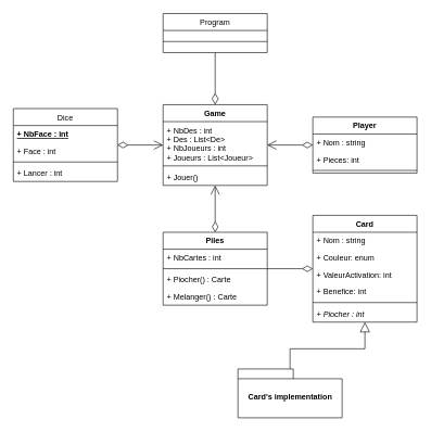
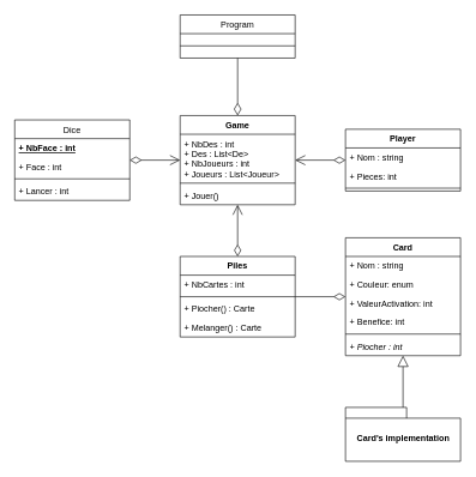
  <mxCell id="0" />
  <mxCell id="1" parent="0" />
  <mxCell id="2" value="Game" style="swimlane;fontStyle=1;align=center;verticalAlign=top;childLayout=stackLayout;horizontal=1;startSize=26;horizontalStack=0;resizeParent=1;resizeParentMax=0;resizeLast=0;collapsible=1;marginBottom=0;" parent="1" vertex="1"><mxGeometry x="250" y="160" width="160" height="124" as="geometry" /></mxCell>
  <mxCell id="3" value="+ NbDes : int&#10;+ Des : List&lt;De&gt;&#10;+ NbJoueurs : int&#10;+ Joueurs : List&lt;Joueur&gt;&#10;" style="text;strokeColor=none;fillColor=none;align=left;verticalAlign=top;spacingLeft=4;spacingRight=4;overflow=hidden;rotatable=0;points=[[0,0.5],[1,0.5]];portConstraint=eastwest;" parent="2" vertex="1"><mxGeometry y="26" width="160" height="64" as="geometry" /></mxCell>
  <mxCell id="4" value="" style="line;strokeWidth=1;fillColor=none;align=left;verticalAlign=middle;spacingTop=-1;spacingLeft=3;spacingRight=3;rotatable=0;labelPosition=right;points=[];portConstraint=eastwest;" parent="2" vertex="1"><mxGeometry y="90" width="160" height="8" as="geometry" /></mxCell>
  <mxCell id="5" value="+ Jouer()" style="text;strokeColor=none;fillColor=none;align=left;verticalAlign=top;spacingLeft=4;spacingRight=4;overflow=hidden;rotatable=0;points=[[0,0.5],[1,0.5]];portConstraint=eastwest;" parent="2" vertex="1"><mxGeometry y="98" width="160" height="26" as="geometry" /></mxCell>
  <mxCell id="6" value="1" style="endArrow=open;html=1;endSize=12;startArrow=diamondThin;startSize=14;startFill=0;edgeStyle=orthogonalEdgeStyle;align=left;verticalAlign=bottom;noLabel=1;fontColor=none;" parent="1" source="26" target="2" edge="1"><mxGeometry x="-1" y="3" relative="1" as="geometry"><mxPoint x="170" y="369" as="sourcePoint" /><mxPoint x="200" y="170" as="targetPoint" /></mxGeometry></mxCell>
  <mxCell id="7" value="1" style="endArrow=open;html=1;endSize=12;startArrow=diamondThin;startSize=14;startFill=0;edgeStyle=orthogonalEdgeStyle;align=left;verticalAlign=bottom;noLabel=1;fontColor=none;" parent="1" source="16" edge="1" target="2"><mxGeometry x="-1" y="3" relative="1" as="geometry"><mxPoint x="370" y="458" as="sourcePoint" /><mxPoint x="260" y="520" as="targetPoint" /></mxGeometry></mxCell>
  <mxCell id="8" value="Card" style="swimlane;fontStyle=1;align=center;verticalAlign=top;childLayout=stackLayout;horizontal=1;startSize=26;horizontalStack=0;resizeParent=1;resizeParentMax=0;resizeLast=0;collapsible=1;marginBottom=0;fontColor=none;" parent="1" vertex="1"><mxGeometry x="480" y="330" width="160" height="164" as="geometry" /></mxCell>
  <mxCell id="9" value="+ Nom : string" style="text;align=left;verticalAlign=top;spacingLeft=4;spacingRight=4;overflow=hidden;rotatable=0;points=[[0,0.5],[1,0.5]];portConstraint=eastwest;" vertex="1" parent="8"><mxGeometry y="26" width="160" height="26" as="geometry" /></mxCell>
  <mxCell id="10" value="+ Couleur: enum" style="text;align=left;verticalAlign=top;spacingLeft=4;spacingRight=4;overflow=hidden;rotatable=0;points=[[0,0.5],[1,0.5]];portConstraint=eastwest;" vertex="1" parent="8"><mxGeometry y="52" width="160" height="26" as="geometry" /></mxCell>
  <mxCell id="11" value="+ ValeurActivation: int" style="text;align=left;verticalAlign=top;spacingLeft=4;spacingRight=4;overflow=hidden;rotatable=0;points=[[0,0.5],[1,0.5]];portConstraint=eastwest;" vertex="1" parent="8"><mxGeometry y="78" width="160" height="26" as="geometry" /></mxCell>
  <mxCell id="12" value="+ Benefice: int" style="text;align=left;verticalAlign=top;spacingLeft=4;spacingRight=4;overflow=hidden;rotatable=0;points=[[0,0.5],[1,0.5]];portConstraint=eastwest;" vertex="1" parent="8"><mxGeometry y="104" width="160" height="26" as="geometry" /></mxCell>
  <mxCell id="13" value="" style="line;strokeWidth=1;fillColor=none;align=left;verticalAlign=middle;spacingTop=-1;spacingLeft=3;spacingRight=3;rotatable=0;labelPosition=right;points=[];portConstraint=eastwest;" parent="8" vertex="1"><mxGeometry y="130" width="160" height="8" as="geometry" /></mxCell>
  <mxCell id="14" value="+ Piocher : int" style="text;align=left;verticalAlign=top;spacingLeft=4;spacingRight=4;overflow=hidden;rotatable=0;points=[[0,0.5],[1,0.5]];portConstraint=eastwest;fontStyle=2" vertex="1" parent="8"><mxGeometry y="138" width="160" height="26" as="geometry" /></mxCell>
  <mxCell id="15" value="1" style="endArrow=none;html=1;endSize=12;startArrow=diamondThin;startSize=14;startFill=0;edgeStyle=orthogonalEdgeStyle;align=left;verticalAlign=bottom;noLabel=1;fontColor=none;endFill=0;" parent="1" source="8" target="31" edge="1"><mxGeometry x="-1" y="3" relative="1" as="geometry"><mxPoint x="500" y="480" as="sourcePoint" /><mxPoint x="410" y="539" as="targetPoint" /></mxGeometry></mxCell>
  <mxCell id="16" value="Player" style="swimlane;fontStyle=1;align=center;verticalAlign=top;childLayout=stackLayout;horizontal=1;startSize=26;horizontalStack=0;resizeParent=1;resizeParentMax=0;resizeLast=0;collapsible=1;marginBottom=0;fontColor=none;" parent="1" vertex="1"><mxGeometry x="480" y="179" width="160" height="86" as="geometry" /></mxCell>
  <mxCell id="17" value="+ Nom : string" style="text;align=left;verticalAlign=top;spacingLeft=4;spacingRight=4;overflow=hidden;rotatable=0;points=[[0,0.5],[1,0.5]];portConstraint=eastwest;" vertex="1" parent="16"><mxGeometry y="26" width="160" height="26" as="geometry" /></mxCell>
  <mxCell id="18" value="+ Pieces: int" style="text;align=left;verticalAlign=top;spacingLeft=4;spacingRight=4;overflow=hidden;rotatable=0;points=[[0,0.5],[1,0.5]];portConstraint=eastwest;" vertex="1" parent="16"><mxGeometry y="52" width="160" height="26" as="geometry" /></mxCell>
  <mxCell id="19" value="" style="line;strokeWidth=1;fillColor=none;align=left;verticalAlign=middle;spacingTop=-1;spacingLeft=3;spacingRight=3;rotatable=0;labelPosition=right;points=[];portConstraint=eastwest;" parent="16" vertex="1"><mxGeometry y="78" width="160" height="8" as="geometry" /></mxCell>
  <mxCell id="20" style="edgeStyle=orthogonalEdgeStyle;rounded=0;orthogonalLoop=1;jettySize=auto;html=1;endArrow=diamondThin;endFill=0;endSize=15;" edge="1" parent="1" source="22" target="2"><mxGeometry relative="1" as="geometry" /></mxCell>
  <mxCell id="21" value="1" style="endArrow=open;html=1;endSize=12;startArrow=diamondThin;startSize=14;startFill=0;edgeStyle=orthogonalEdgeStyle;align=left;verticalAlign=bottom;noLabel=1;fontColor=none;" parent="1" source="31" target="2" edge="1"><mxGeometry x="-1" y="3" relative="1" as="geometry"><mxPoint x="330" y="494" as="sourcePoint" /><mxPoint x="480" y="660" as="targetPoint" /></mxGeometry></mxCell>
  <mxCell id="22" value="Program" style="swimlane;fontStyle=0;align=center;verticalAlign=top;childLayout=stackLayout;horizontal=1;startSize=26;horizontalStack=0;resizeParent=1;resizeLast=0;collapsible=1;marginBottom=0;rounded=0;shadow=0;strokeWidth=1;" vertex="1" parent="1"><mxGeometry x="250" y="20" width="160" height="60" as="geometry"><mxRectangle x="230" y="140" width="160" height="26" as="alternateBounds" /></mxGeometry></mxCell>
  <mxCell id="23" value="" style="line;html=1;strokeWidth=1;align=left;verticalAlign=middle;spacingTop=-1;spacingLeft=3;spacingRight=3;rotatable=0;labelPosition=right;points=[];portConstraint=eastwest;" vertex="1" parent="22"><mxGeometry y="26" width="160" height="34" as="geometry" /></mxCell>
  <mxCell id="24" style="edgeStyle=orthogonalEdgeStyle;rounded=0;orthogonalLoop=1;jettySize=auto;html=1;endArrow=block;endFill=0;endSize=13;" edge="1" parent="1" source="25" target="8"><mxGeometry relative="1" as="geometry"><mxPoint x="610" y="531" as="targetPoint" /></mxGeometry></mxCell>
- <mxCell id="25" value="Card's implementation" style="shape=folder;fontStyle=1;spacingTop=10;tabWidth=85;tabHeight=15;tabPosition=left;html=1;" vertex="1" parent="1"><mxGeometry x="365" y="566" width="160" height="75" as="geometry" /></mxCell>
+ <mxCell id="25" value="Card's implementation" style="shape=folder;fontStyle=1;spacingTop=10;tabWidth=85;tabHeight=15;tabPosition=left;html=1;" vertex="1" parent="1"><mxGeometry x="480" y="566" width="160" height="75" as="geometry" /></mxCell>
  <mxCell id="26" value="Dice" style="swimlane;fontStyle=0;align=center;verticalAlign=top;childLayout=stackLayout;horizontal=1;startSize=26;horizontalStack=0;resizeParent=1;resizeLast=0;collapsible=1;marginBottom=0;rounded=0;shadow=0;strokeWidth=1;" vertex="1" parent="1"><mxGeometry x="20" y="166" width="160" height="112" as="geometry"><mxRectangle x="230" y="140" width="160" height="26" as="alternateBounds" /></mxGeometry></mxCell>
  <mxCell id="27" value="+ NbFace : int" style="text;align=left;verticalAlign=top;spacingLeft=4;spacingRight=4;overflow=hidden;rotatable=0;points=[[0,0.5],[1,0.5]];portConstraint=eastwest;fontStyle=5" vertex="1" parent="26"><mxGeometry y="26" width="160" height="26" as="geometry" /></mxCell>
  <mxCell id="28" value="+ Face : int" style="text;align=left;verticalAlign=top;spacingLeft=4;spacingRight=4;overflow=hidden;rotatable=0;points=[[0,0.5],[1,0.5]];portConstraint=eastwest;" vertex="1" parent="26"><mxGeometry y="52" width="160" height="26" as="geometry" /></mxCell>
  <mxCell id="29" value="" style="line;html=1;strokeWidth=1;align=left;verticalAlign=middle;spacingTop=-1;spacingLeft=3;spacingRight=3;rotatable=0;labelPosition=right;points=[];portConstraint=eastwest;" vertex="1" parent="26"><mxGeometry y="78" width="160" height="8" as="geometry" /></mxCell>
  <mxCell id="30" value="+ Lancer : int" style="text;align=left;verticalAlign=top;spacingLeft=4;spacingRight=4;overflow=hidden;rotatable=0;points=[[0,0.5],[1,0.5]];portConstraint=eastwest;" vertex="1" parent="26"><mxGeometry y="86" width="160" height="26" as="geometry" /></mxCell>
  <mxCell id="31" value="Piles" style="swimlane;fontStyle=1;align=center;verticalAlign=top;childLayout=stackLayout;horizontal=1;startSize=26;horizontalStack=0;resizeParent=1;resizeParentMax=0;resizeLast=0;collapsible=1;marginBottom=0;fontColor=none;" vertex="1" parent="1"><mxGeometry x="250" y="356" width="160" height="112" as="geometry" /></mxCell>
  <mxCell id="32" value="+ NbCartes : int" style="text;align=left;verticalAlign=top;spacingLeft=4;spacingRight=4;overflow=hidden;rotatable=0;points=[[0,0.5],[1,0.5]];portConstraint=eastwest;" vertex="1" parent="31"><mxGeometry y="26" width="160" height="26" as="geometry" /></mxCell>
  <mxCell id="33" value="" style="line;strokeWidth=1;fillColor=none;align=left;verticalAlign=middle;spacingTop=-1;spacingLeft=3;spacingRight=3;rotatable=0;labelPosition=right;points=[];portConstraint=eastwest;" vertex="1" parent="31"><mxGeometry y="52" width="160" height="8" as="geometry" /></mxCell>
  <mxCell id="34" value="+ Piocher() : Carte" style="text;strokeColor=none;fillColor=none;align=left;verticalAlign=top;spacingLeft=4;spacingRight=4;overflow=hidden;rotatable=0;points=[[0,0.5],[1,0.5]];portConstraint=eastwest;" vertex="1" parent="31"><mxGeometry y="60" width="160" height="26" as="geometry" /></mxCell>
  <mxCell id="35" value="+ Melanger() : Carte" style="text;strokeColor=none;fillColor=none;align=left;verticalAlign=top;spacingLeft=4;spacingRight=4;overflow=hidden;rotatable=0;points=[[0,0.5],[1,0.5]];portConstraint=eastwest;" vertex="1" parent="31"><mxGeometry y="86" width="160" height="26" as="geometry" /></mxCell>
